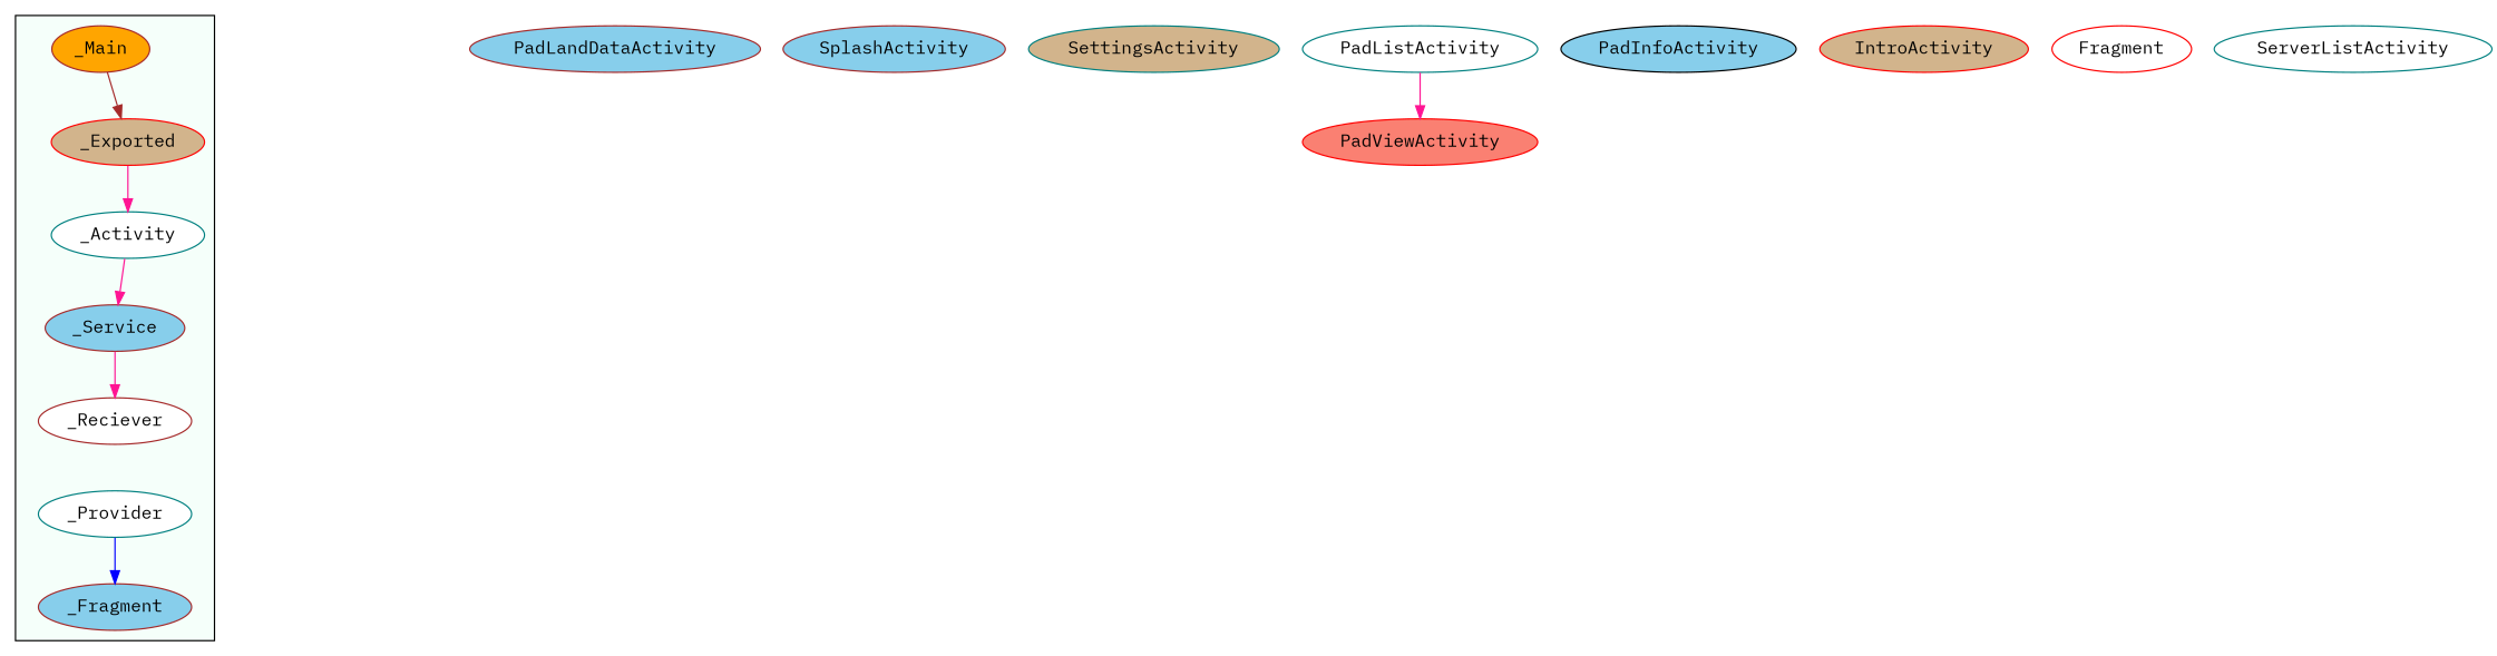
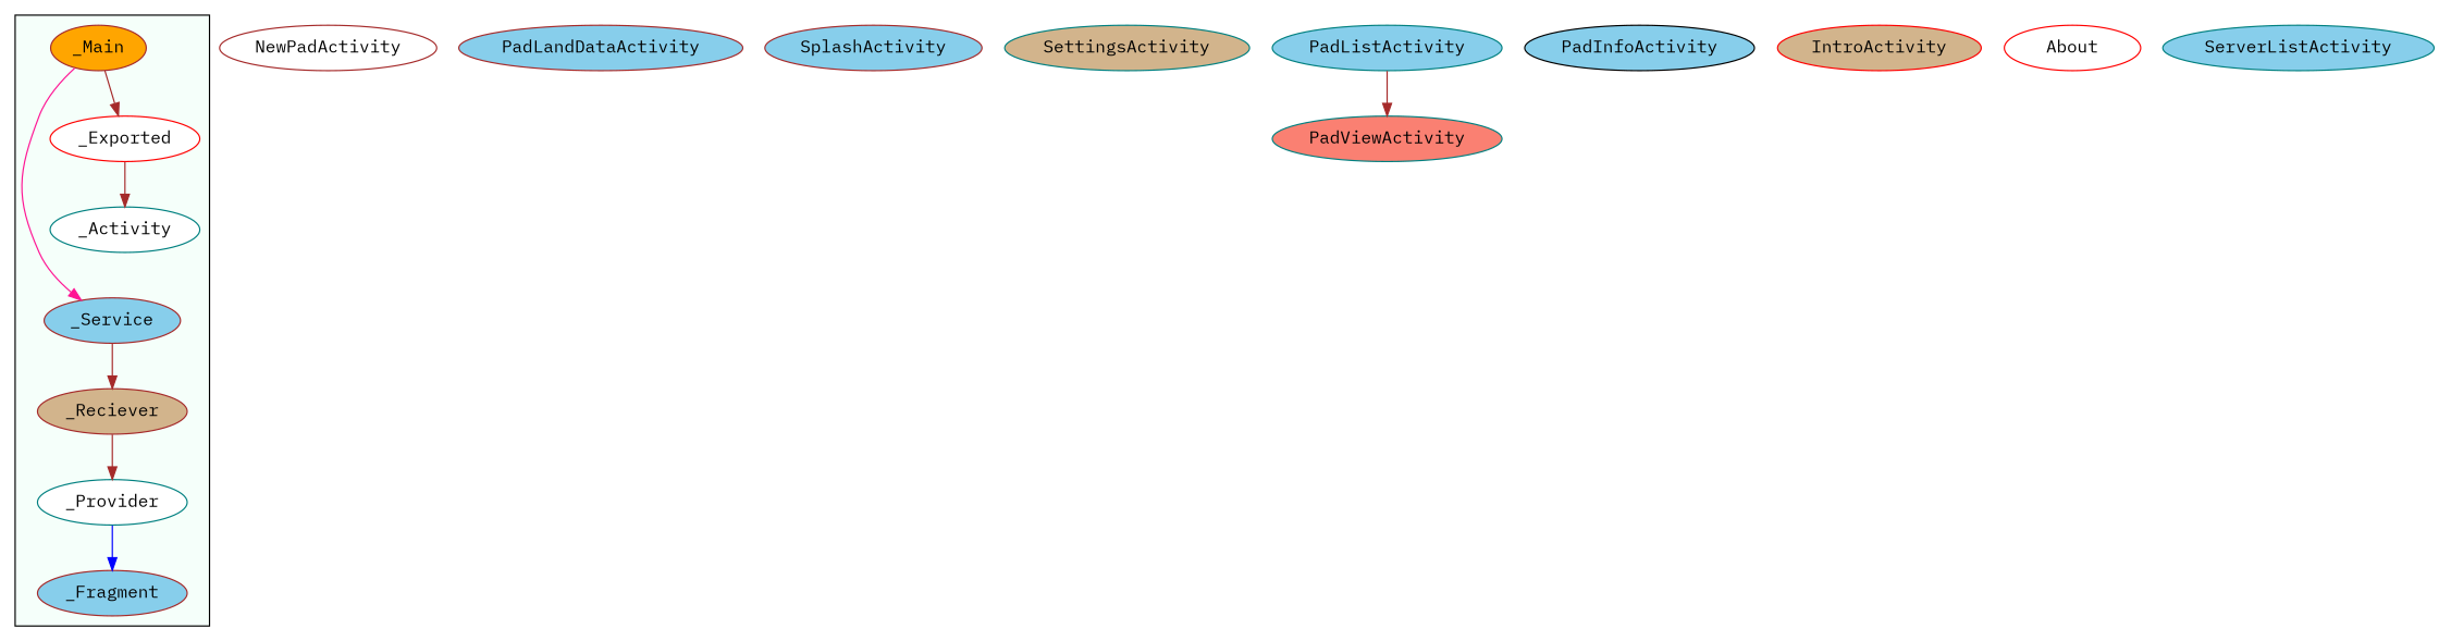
  digraph {
    fontname="IBM Plex Mono"
    node [color=brown fillcolor=white fontname="IBM Plex Mono" style=filled]
    edge [color=brown fontname="IBM Plex Mono"]
    _Activity [color=teal]
    _Service [fillcolor=skyblue]
-   _Reciever
+   _Reciever [fillcolor=tan]
    _Provider [color=teal]
    _Fragment [fillcolor=skyblue]
    _Main [fillcolor=orange]
-   _Exported [color=red fillcolor=tan]
+   _Exported [color=red]
+   NewPadActivity
    PadLandDataActivity [fillcolor=skyblue]
    SplashActivity [fillcolor=skyblue]
    SettingsActivity [color=teal fillcolor=tan]
-   PadViewActivity [color=red fillcolor=salmon]
+   PadViewActivity [color=teal fillcolor=salmon]
    PadInfoActivity [color=black fillcolor=skyblue]
    IntroActivity [color=red fillcolor=tan]
-   PadListActivity [color=teal]
-   About [color=red label=Fragment]
-   ServerListActivity [color=teal]
+   PadListActivity [color=teal fillcolor=skyblue]
+   About [color=red]
+   ServerListActivity [color=teal fillcolor=skyblue]
    subgraph cluster_1 {
      bgcolor=mintcream
      _Activity
      _Service
      _Reciever
      _Provider
      _Fragment
      _Main
      _Exported
    }
-   _Activity -> _Service [color=deeppink]
-   _Service -> _Reciever [color=deeppink]
+   _Main -> _Service [color=deeppink]
+   _Service -> _Reciever
+   _Reciever -> _Provider
    _Provider -> _Fragment [color=blue]
    _Main -> _Exported
-   _Exported -> _Activity [color=deeppink]
-   PadListActivity -> PadViewActivity [color=deeppink]
+   _Exported -> _Activity
+   PadListActivity -> PadViewActivity
  }
